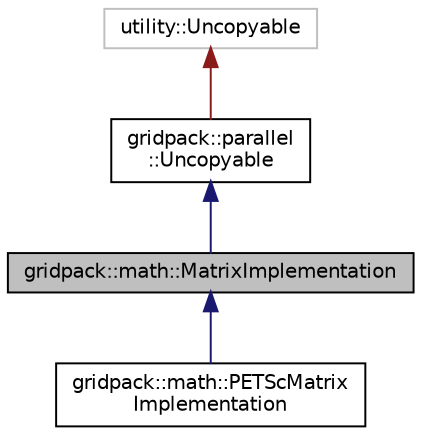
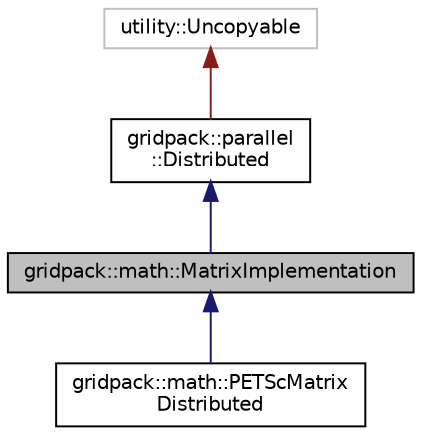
  digraph {
    node [color=black fillcolor=white fontname=Helvetica fontsize=10 shape=record style=filled]
    edge [color=midnightblue dir=back fontname=Helvetica fontsize=10 labelfontname=Helvetica labelfontsize=10 style=solid]
    n1 [fillcolor=grey75 fontcolor=black height=0.2 label="gridpack::math::MatrixImplementation" width=0.4]
-   n2 [height=0.2 label="gridpack::math::PETScMatrix\lImplementation" width=0.4]
+   n2 [height=0.2 label="gridpack::math::PETScMatrix\lDistributed" width=0.4]
    n3 [color=grey75 height=0.2 label="utility::Uncopyable" width=0.4]
-   n4 [height=0.2 label="gridpack::parallel\l::Uncopyable" width=0.4]
+   n4 [height=0.2 label="gridpack::parallel\l::Distributed" width=0.4]
    n1 -> n2
    n3 -> n4 [color=firebrick4]
    n4 -> n1
  }
